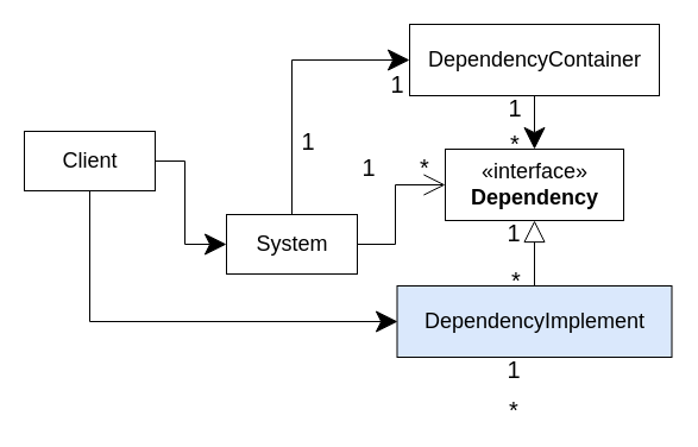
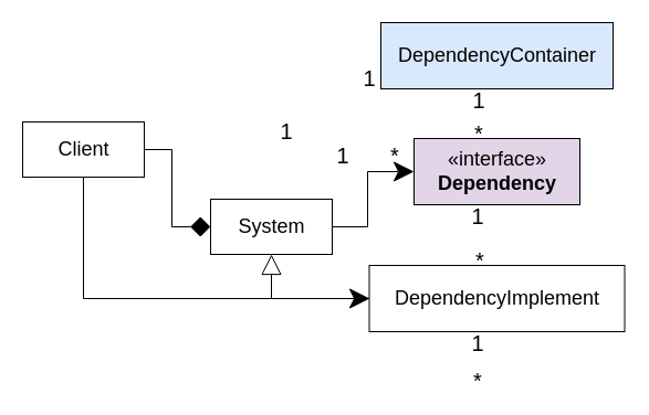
  <mxCell id="0" />
  <mxCell id="1" parent="0" />
- <mxCell id="2" style="edgeStyle=orthogonalEdgeStyle;rounded=0;orthogonalLoop=1;jettySize=auto;html=1;entryX=0;entryY=0.5;entryDx=0;entryDy=0;endSize=16;startSize=16;endArrow=open;" parent="1" source="4" target="7" edge="1"><mxGeometry relative="1" as="geometry" /></mxCell>
- <mxCell id="3" style="edgeStyle=orthogonalEdgeStyle;rounded=0;orthogonalLoop=1;jettySize=auto;html=1;entryX=0;entryY=0.5;entryDx=0;entryDy=0;exitX=0.5;exitY=0;exitDx=0;exitDy=0;endSize=16;startSize=16;" parent="1" source="4" target="12" edge="1"><mxGeometry relative="1" as="geometry" /></mxCell>
+ <mxCell id="2" style="edgeStyle=orthogonalEdgeStyle;rounded=0;orthogonalLoop=1;jettySize=auto;html=1;entryX=0;entryY=0.5;entryDx=0;entryDy=0;endSize=16;startSize=16;" parent="1" source="4" target="7" edge="1"><mxGeometry relative="1" as="geometry" /></mxCell>
  <mxCell id="4" value="System" style="html=1;fontSize=18;" parent="1" vertex="1"><mxGeometry x="190" y="180" width="110" height="50" as="geometry" /></mxCell>
- <mxCell id="5" style="edgeStyle=orthogonalEdgeStyle;rounded=0;orthogonalLoop=1;jettySize=auto;html=1;entryX=0.5;entryY=1;entryDx=0;entryDy=0;endArrow=block;endFill=0;endSize=16;startSize=16;" parent="1" source="6" target="7" edge="1"><mxGeometry relative="1" as="geometry" /></mxCell>
- <mxCell id="6" value="DependencyImplement" style="html=1;fontSize=18;fillColor=#dae8fc;" parent="1" vertex="1"><mxGeometry x="333.5" y="240" width="231" height="60" as="geometry" /></mxCell>
- <mxCell id="7" value="&lt;font style=&quot;font-size: 18px&quot;&gt;«interface»&lt;br&gt;&lt;b&gt;Dependency&lt;/b&gt;&lt;/font&gt;" style="html=1;" parent="1" vertex="1"><mxGeometry x="374" y="125" width="150" height="60" as="geometry" /></mxCell>
- <mxCell id="8" style="edgeStyle=orthogonalEdgeStyle;rounded=0;orthogonalLoop=1;jettySize=auto;html=1;entryX=0;entryY=0.5;entryDx=0;entryDy=0;endSize=16;startSize=16;" parent="1" source="10" target="4" edge="1"><mxGeometry relative="1" as="geometry" /></mxCell>
+ <mxCell id="5" style="edgeStyle=orthogonalEdgeStyle;rounded=0;orthogonalLoop=1;jettySize=auto;html=1;endArrow=block;endFill=0;endSize=16;startSize=16;" parent="1" source="6" target="4" edge="1"><mxGeometry relative="1" as="geometry" /></mxCell>
+ <mxCell id="6" value="DependencyImplement" style="html=1;fontSize=18;" parent="1" vertex="1"><mxGeometry x="333.5" y="240" width="231" height="60" as="geometry" /></mxCell>
+ <mxCell id="7" value="&lt;font style=&quot;font-size: 18px&quot;&gt;«interface»&lt;br&gt;&lt;b&gt;Dependency&lt;/b&gt;&lt;/font&gt;" style="html=1;fillColor=#e1d5e7;" parent="1" vertex="1"><mxGeometry x="374" y="125" width="150" height="60" as="geometry" /></mxCell>
+ <mxCell id="8" style="edgeStyle=orthogonalEdgeStyle;rounded=0;orthogonalLoop=1;jettySize=auto;html=1;entryX=0;entryY=0.5;entryDx=0;entryDy=0;endSize=16;startSize=16;endArrow=diamond;" parent="1" source="10" target="4" edge="1"><mxGeometry relative="1" as="geometry" /></mxCell>
  <mxCell id="9" style="edgeStyle=orthogonalEdgeStyle;rounded=0;orthogonalLoop=1;jettySize=auto;html=1;endSize=16;startSize=16;" parent="1" source="10" edge="1"><mxGeometry relative="1" as="geometry"><Array as="points"><mxPoint x="75" y="270" /></Array><mxPoint x="334" y="270" as="targetPoint" /></mxGeometry></mxCell>
  <mxCell id="10" value="Client" style="html=1;fontSize=18;" parent="1" vertex="1"><mxGeometry x="20" y="110" width="110" height="50" as="geometry" /></mxCell>
- <mxCell id="11" style="edgeStyle=orthogonalEdgeStyle;rounded=0;orthogonalLoop=1;jettySize=auto;html=1;endSize=16;startSize=16;" parent="1" source="12" target="7" edge="1"><mxGeometry relative="1" as="geometry" /></mxCell>
- <mxCell id="12" value="DependencyContainer" style="html=1;fontSize=18;" parent="1" vertex="1"><mxGeometry x="344" y="20" width="210" height="60" as="geometry" /></mxCell>
+ <mxCell id="12" value="DependencyContainer" style="html=1;fontSize=18;fillColor=#dae8fc;" parent="1" vertex="1"><mxGeometry x="344" y="20" width="210" height="60" as="geometry" /></mxCell>
  <mxCell id="13" value="&lt;span style=&quot;font-size: 20px&quot;&gt;1&lt;/span&gt;" style="text;html=1;strokeColor=none;fillColor=none;align=center;verticalAlign=middle;whiteSpace=wrap;rounded=0;strokeWidth=1;" parent="1" vertex="1"><mxGeometry x="300" y="130" width="20" height="20" as="geometry" /></mxCell>
  <mxCell id="14" value="&lt;span style=&quot;font-size: 20px&quot;&gt;*&lt;/span&gt;" style="text;html=1;strokeColor=none;fillColor=none;align=center;verticalAlign=middle;whiteSpace=wrap;rounded=0;strokeWidth=1;" parent="1" vertex="1"><mxGeometry x="347" y="130" width="20" height="20" as="geometry" /></mxCell>
  <mxCell id="15" value="&lt;span style=&quot;font-size: 20px&quot;&gt;*&lt;/span&gt;" style="text;html=1;strokeColor=none;fillColor=none;align=center;verticalAlign=middle;whiteSpace=wrap;rounded=0;strokeWidth=1;" parent="1" vertex="1"><mxGeometry x="424" y="225" width="20" height="20" as="geometry" /></mxCell>
  <mxCell id="16" value="&lt;span style=&quot;font-size: 20px&quot;&gt;1&lt;/span&gt;" style="text;html=1;strokeColor=none;fillColor=none;align=center;verticalAlign=middle;whiteSpace=wrap;rounded=0;strokeWidth=1;" parent="1" vertex="1"><mxGeometry x="422" y="185" width="20" height="20" as="geometry" /></mxCell>
  <mxCell id="17" value="&lt;span style=&quot;font-size: 20px&quot;&gt;1&lt;/span&gt;" style="text;html=1;strokeColor=none;fillColor=none;align=center;verticalAlign=middle;whiteSpace=wrap;rounded=0;strokeWidth=1;" parent="1" vertex="1"><mxGeometry x="422" y="300" width="20" height="20" as="geometry" /></mxCell>
  <mxCell id="18" value="&lt;span style=&quot;font-size: 20px&quot;&gt;*&lt;/span&gt;" style="text;html=1;strokeColor=none;fillColor=none;align=center;verticalAlign=middle;whiteSpace=wrap;rounded=0;strokeWidth=1;" parent="1" vertex="1"><mxGeometry x="422" y="334" width="20" height="20" as="geometry" /></mxCell>
  <mxCell id="19" value="&lt;span style=&quot;font-size: 20px&quot;&gt;1&lt;/span&gt;" style="text;html=1;strokeColor=none;fillColor=none;align=center;verticalAlign=middle;whiteSpace=wrap;rounded=0;strokeWidth=1;" parent="1" vertex="1"><mxGeometry x="423" y="80" width="20" height="20" as="geometry" /></mxCell>
  <mxCell id="20" value="&lt;span style=&quot;font-size: 20px&quot;&gt;*&lt;/span&gt;" style="text;html=1;strokeColor=none;fillColor=none;align=center;verticalAlign=middle;whiteSpace=wrap;rounded=0;strokeWidth=1;" parent="1" vertex="1"><mxGeometry x="423" y="110" width="20" height="20" as="geometry" /></mxCell>
  <mxCell id="21" value="&lt;span style=&quot;font-size: 20px&quot;&gt;1&lt;/span&gt;" style="text;html=1;strokeColor=none;fillColor=none;align=center;verticalAlign=middle;whiteSpace=wrap;rounded=0;strokeWidth=1;" parent="1" vertex="1"><mxGeometry x="249" y="108" width="20" height="20" as="geometry" /></mxCell>
  <mxCell id="22" value="&lt;span style=&quot;font-size: 20px&quot;&gt;1&lt;/span&gt;" style="text;html=1;strokeColor=none;fillColor=none;align=center;verticalAlign=middle;whiteSpace=wrap;rounded=0;strokeWidth=1;" parent="1" vertex="1"><mxGeometry x="324" y="60" width="20" height="20" as="geometry" /></mxCell>
